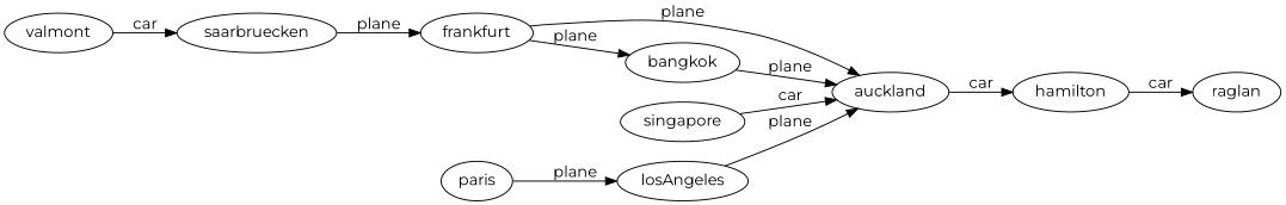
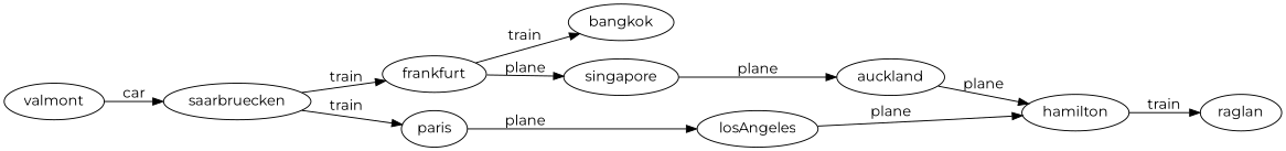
  digraph {
    fontname=Montserrat
    rankdir=LR
    node [fontname=Montserrat]
    edge [fontname=Montserrat]
    auckland
    hamilton
    raglan
    valmont
    saarbruecken
    frankfurt
    paris
    bangkok
    singapore
    losAngeles
-   auckland -> hamilton [label=car]
-   hamilton -> raglan [label=car]
+   auckland -> hamilton [label=plane]
+   hamilton -> raglan [label=train]
    valmont -> saarbruecken [label=car]
-   saarbruecken -> frankfurt [label=plane]
-   frankfurt -> bangkok [label=plane]
-   frankfurt -> auckland [label=plane]
+   saarbruecken -> frankfurt [label=train]
+   saarbruecken -> paris [label=train]
+   frankfurt -> bangkok [label=train]
+   frankfurt -> singapore [label=plane]
    paris -> losAngeles [label=plane]
-   bangkok -> auckland [label=plane]
-   singapore -> auckland [label=car]
-   losAngeles -> auckland [label=plane]
+   singapore -> auckland [label=plane]
+   losAngeles -> hamilton [label=plane]
  }
